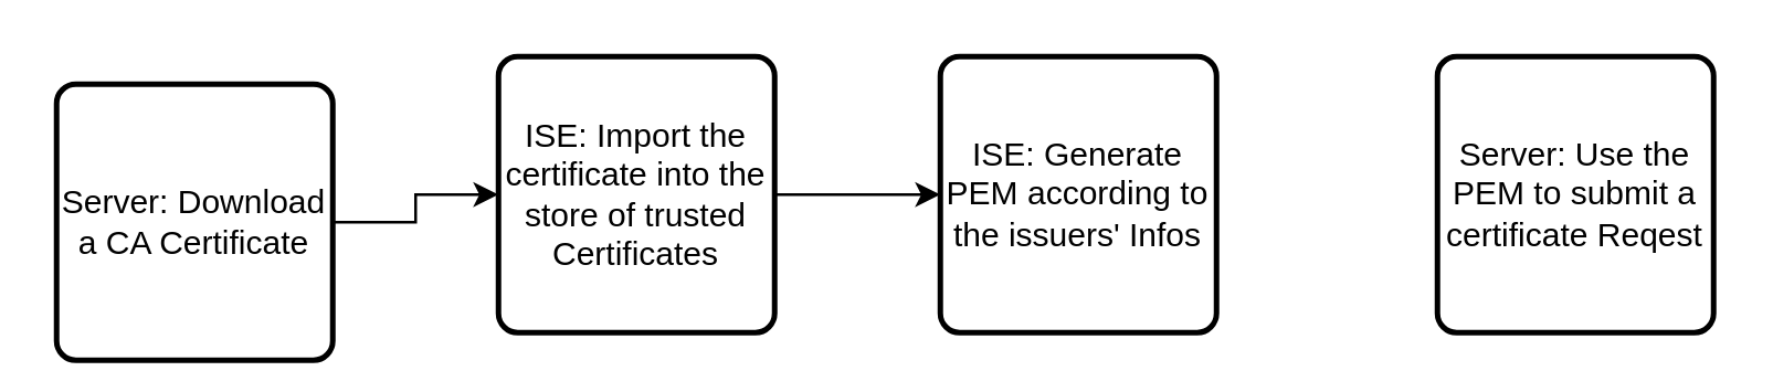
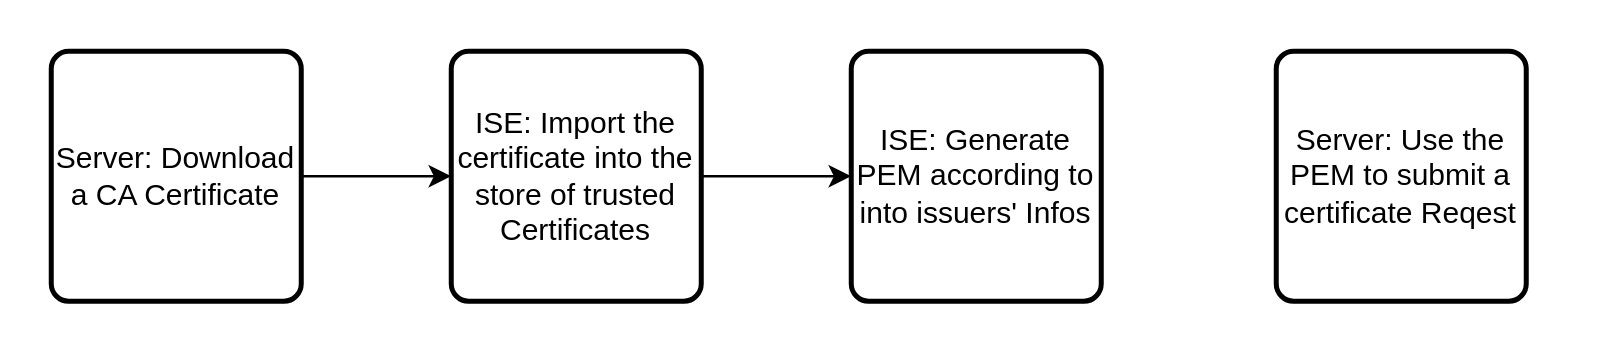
  <mxCell id="0" />
  <mxCell id="1" parent="0" />
- <mxCell id="2" value="Server: Use the PEM to submit a certificate Reqest " style="rounded=1;whiteSpace=wrap;html=1;absoluteArcSize=1;arcSize=14;strokeWidth=2;" parent="1" vertex="1"><mxGeometry x="520" y="20" width="100" height="100" as="geometry" /></mxCell>
- <mxCell id="3" value="ISE: Generate PEM according to the issuers' Infos " style="rounded=1;whiteSpace=wrap;html=1;absoluteArcSize=1;arcSize=14;strokeWidth=2;" parent="1" vertex="1"><mxGeometry x="340" y="20" width="100" height="100" as="geometry" /></mxCell>
+ <mxCell id="2" value="Server: Use the PEM to submit a certificate Reqest " style="rounded=1;whiteSpace=wrap;html=1;absoluteArcSize=1;arcSize=14;strokeWidth=2;" parent="1" vertex="1"><mxGeometry x="510" y="20" width="100" height="100" as="geometry" /></mxCell>
+ <mxCell id="3" value="ISE: Generate PEM according to into issuers' Infos " style="rounded=1;whiteSpace=wrap;html=1;absoluteArcSize=1;arcSize=14;strokeWidth=2;" parent="1" vertex="1"><mxGeometry x="340" y="20" width="100" height="100" as="geometry" /></mxCell>
  <mxCell id="4" style="edgeStyle=orthogonalEdgeStyle;rounded=0;orthogonalLoop=1;jettySize=auto;html=1;" edge="1" parent="1" source="5" target="7"><mxGeometry relative="1" as="geometry" /></mxCell>
- <mxCell id="5" value="Server: Download a CA Certificate" style="rounded=1;whiteSpace=wrap;html=1;absoluteArcSize=1;arcSize=14;strokeWidth=2;" vertex="1" parent="1"><mxGeometry x="20" y="30" width="100" height="100" as="geometry" /></mxCell>
+ <mxCell id="5" value="Server: Download a CA Certificate" style="rounded=1;whiteSpace=wrap;html=1;absoluteArcSize=1;arcSize=14;strokeWidth=2;" vertex="1" parent="1"><mxGeometry x="20" y="20" width="100" height="100" as="geometry" /></mxCell>
  <mxCell id="6" style="edgeStyle=orthogonalEdgeStyle;rounded=0;orthogonalLoop=1;jettySize=auto;html=1;entryX=0;entryY=0.5;entryDx=0;entryDy=0;" edge="1" parent="1" source="7" target="3"><mxGeometry relative="1" as="geometry" /></mxCell>
  <mxCell id="7" value="ISE: Import the certificate into the store of trusted Certificates " style="rounded=1;whiteSpace=wrap;html=1;absoluteArcSize=1;arcSize=14;strokeWidth=2;" vertex="1" parent="1"><mxGeometry x="180" y="20" width="100" height="100" as="geometry" /></mxCell>
